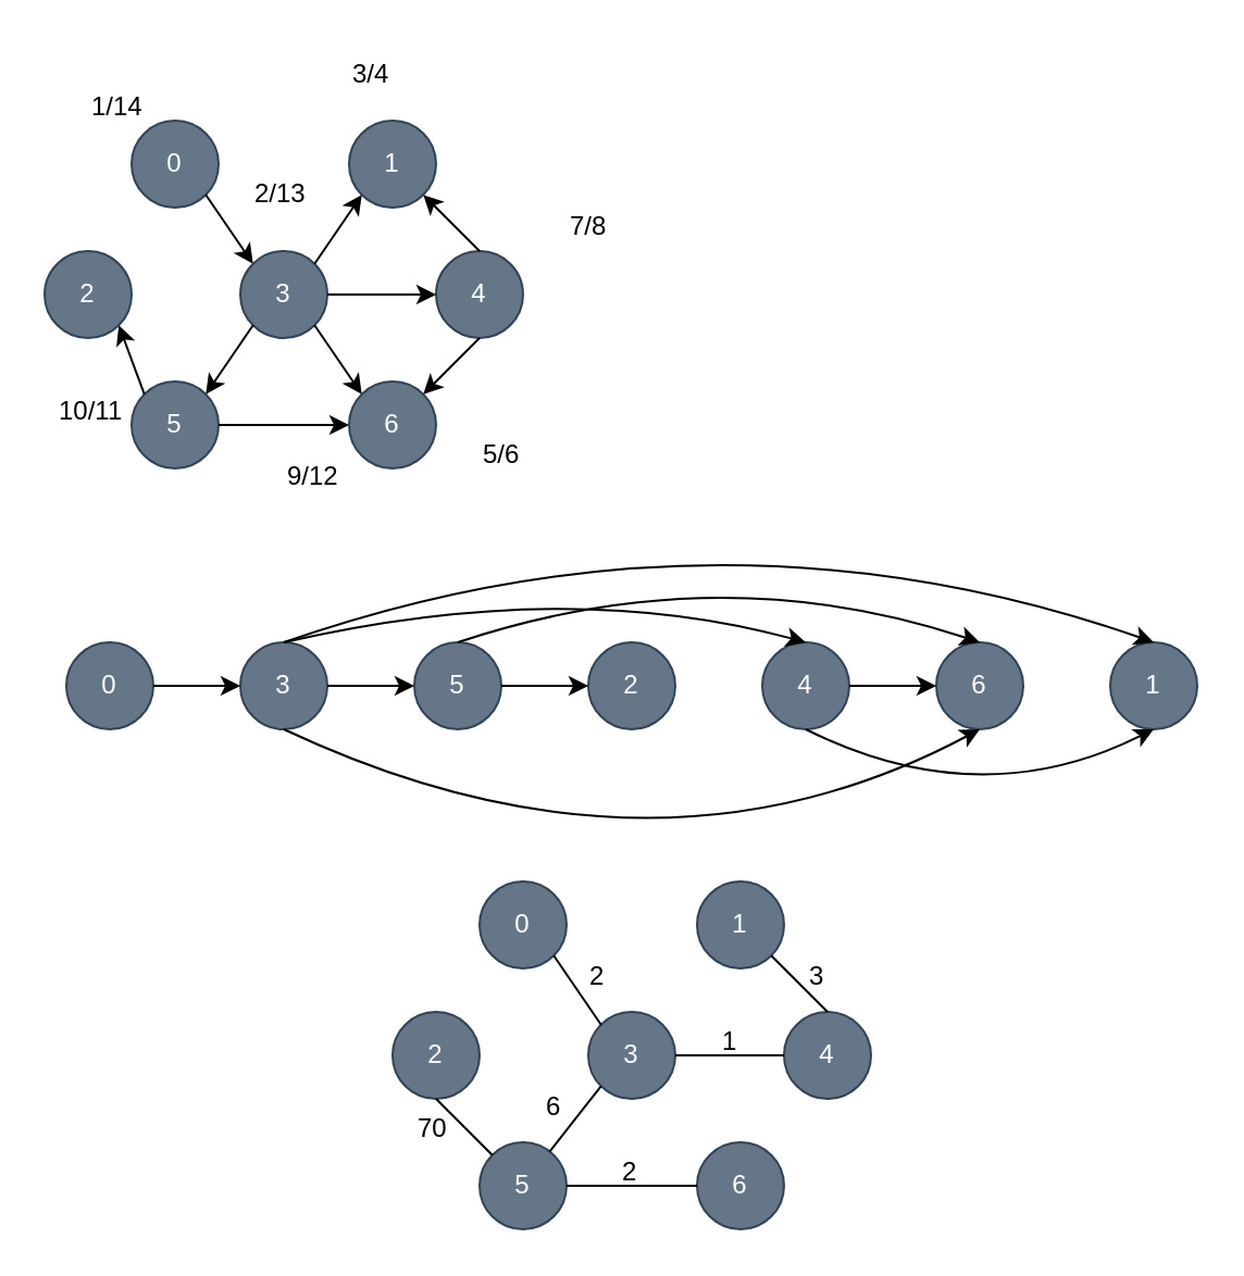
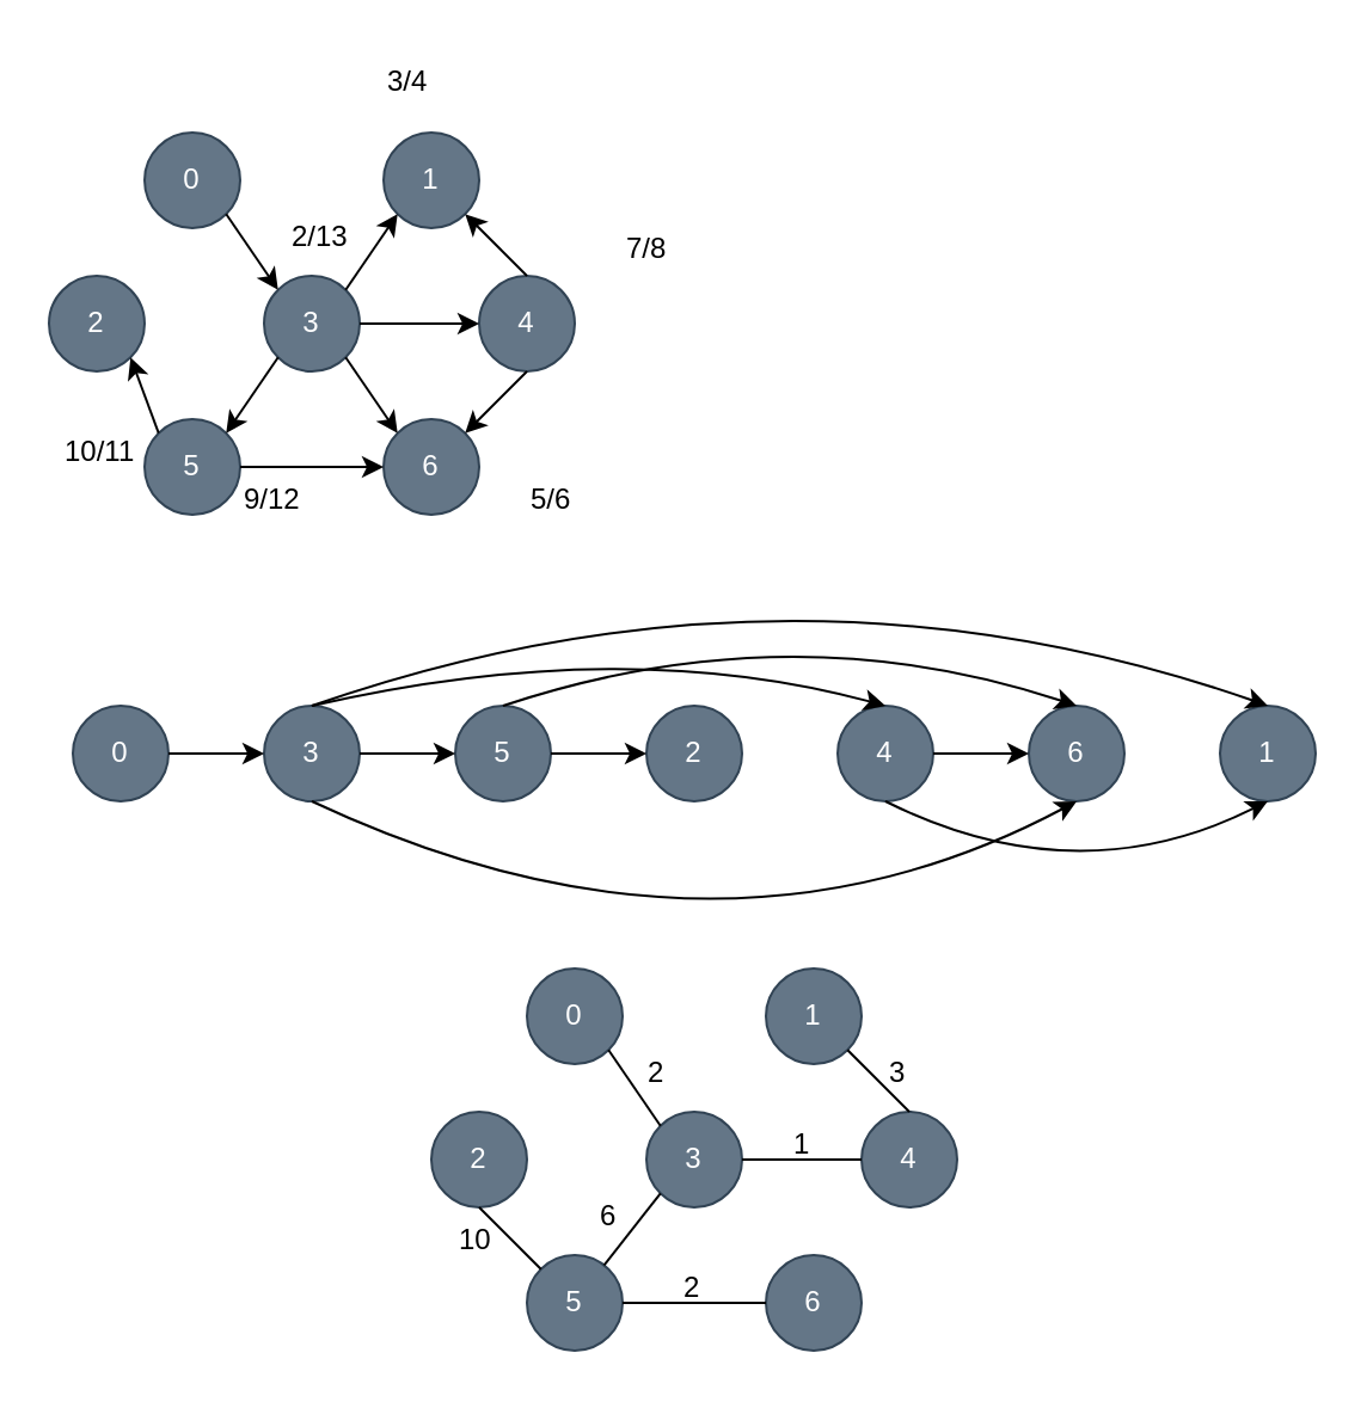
  <mxCell id="0" />
  <mxCell id="1" parent="0" />
  <mxCell id="2" value="0" style="ellipse;whiteSpace=wrap;html=1;fillColor=#647687;strokeColor=#314354;fontColor=#ffffff;" parent="1" vertex="1"><mxGeometry x="60" y="55" width="40" height="40" as="geometry" /></mxCell>
  <mxCell id="3" value="1" style="ellipse;whiteSpace=wrap;html=1;fillColor=#647687;strokeColor=#314354;fontColor=#ffffff;" parent="1" vertex="1"><mxGeometry x="160" y="55" width="40" height="40" as="geometry" /></mxCell>
  <mxCell id="4" value="6" style="ellipse;whiteSpace=wrap;html=1;fillColor=#647687;strokeColor=#314354;fontColor=#ffffff;" parent="1" vertex="1"><mxGeometry x="160" y="175" width="40" height="40" as="geometry" /></mxCell>
  <mxCell id="5" value="5" style="ellipse;whiteSpace=wrap;html=1;fillColor=#647687;strokeColor=#314354;fontColor=#ffffff;" parent="1" vertex="1"><mxGeometry x="60" y="175" width="40" height="40" as="geometry" /></mxCell>
  <mxCell id="6" value="2" style="ellipse;whiteSpace=wrap;html=1;fillColor=#647687;strokeColor=#314354;fontColor=#ffffff;" parent="1" vertex="1"><mxGeometry x="20" y="115" width="40" height="40" as="geometry" /></mxCell>
  <mxCell id="7" value="3" style="ellipse;whiteSpace=wrap;html=1;fillColor=#647687;strokeColor=#314354;fontColor=#ffffff;" parent="1" vertex="1"><mxGeometry x="110" y="115" width="40" height="40" as="geometry" /></mxCell>
  <mxCell id="8" value="4" style="ellipse;whiteSpace=wrap;html=1;fillColor=#647687;strokeColor=#314354;fontColor=#ffffff;" parent="1" vertex="1"><mxGeometry x="200" y="115" width="40" height="40" as="geometry" /></mxCell>
  <mxCell id="9" value="" style="endArrow=classic;html=1;rounded=0;exitX=1;exitY=1;exitDx=0;exitDy=0;entryX=0;entryY=0;entryDx=0;entryDy=0;" parent="1" source="2" target="7" edge="1"><mxGeometry width="50" height="50" relative="1" as="geometry"><mxPoint x="250" y="165" as="sourcePoint" /><mxPoint x="300" y="115" as="targetPoint" /></mxGeometry></mxCell>
  <mxCell id="10" value="" style="endArrow=classic;html=1;rounded=0;exitX=1;exitY=0;exitDx=0;exitDy=0;entryX=0;entryY=1;entryDx=0;entryDy=0;" parent="1" source="7" target="3" edge="1"><mxGeometry width="50" height="50" relative="1" as="geometry"><mxPoint x="250" y="165" as="sourcePoint" /><mxPoint x="300" y="115" as="targetPoint" /></mxGeometry></mxCell>
  <mxCell id="11" value="" style="endArrow=classic;html=1;rounded=0;exitX=0.5;exitY=0;exitDx=0;exitDy=0;entryX=1;entryY=1;entryDx=0;entryDy=0;" parent="1" source="8" target="3" edge="1"><mxGeometry width="50" height="50" relative="1" as="geometry"><mxPoint x="250" y="165" as="sourcePoint" /><mxPoint x="300" y="115" as="targetPoint" /></mxGeometry></mxCell>
  <mxCell id="12" value="" style="endArrow=classic;html=1;rounded=0;exitX=1;exitY=0.5;exitDx=0;exitDy=0;entryX=0;entryY=0.5;entryDx=0;entryDy=0;" parent="1" source="7" target="8" edge="1"><mxGeometry width="50" height="50" relative="1" as="geometry"><mxPoint x="250" y="165" as="sourcePoint" /><mxPoint x="300" y="115" as="targetPoint" /></mxGeometry></mxCell>
  <mxCell id="13" value="" style="endArrow=classic;html=1;rounded=0;exitX=0.5;exitY=1;exitDx=0;exitDy=0;entryX=1;entryY=0;entryDx=0;entryDy=0;" parent="1" source="8" target="4" edge="1"><mxGeometry width="50" height="50" relative="1" as="geometry"><mxPoint x="250" y="165" as="sourcePoint" /><mxPoint x="300" y="115" as="targetPoint" /></mxGeometry></mxCell>
  <mxCell id="14" value="" style="endArrow=classic;html=1;rounded=0;exitX=1;exitY=1;exitDx=0;exitDy=0;entryX=0;entryY=0;entryDx=0;entryDy=0;" parent="1" source="7" target="4" edge="1"><mxGeometry width="50" height="50" relative="1" as="geometry"><mxPoint x="250" y="165" as="sourcePoint" /><mxPoint x="300" y="115" as="targetPoint" /></mxGeometry></mxCell>
  <mxCell id="15" value="" style="endArrow=classic;html=1;rounded=0;exitX=0;exitY=1;exitDx=0;exitDy=0;entryX=1;entryY=0;entryDx=0;entryDy=0;" parent="1" source="7" target="5" edge="1"><mxGeometry width="50" height="50" relative="1" as="geometry"><mxPoint x="250" y="165" as="sourcePoint" /><mxPoint x="300" y="115" as="targetPoint" /></mxGeometry></mxCell>
  <mxCell id="16" value="" style="endArrow=classic;html=1;rounded=0;exitX=1;exitY=0.5;exitDx=0;exitDy=0;entryX=0;entryY=0.5;entryDx=0;entryDy=0;" parent="1" source="5" target="4" edge="1"><mxGeometry width="50" height="50" relative="1" as="geometry"><mxPoint x="250" y="165" as="sourcePoint" /><mxPoint x="300" y="115" as="targetPoint" /></mxGeometry></mxCell>
  <mxCell id="17" value="" style="endArrow=classic;html=1;rounded=0;exitX=0;exitY=0;exitDx=0;exitDy=0;entryX=1;entryY=1;entryDx=0;entryDy=0;" parent="1" source="5" target="6" edge="1"><mxGeometry width="50" height="50" relative="1" as="geometry"><mxPoint x="250" y="165" as="sourcePoint" /><mxPoint x="300" y="115" as="targetPoint" /></mxGeometry></mxCell>
- <mxCell id="18" value="&lt;div style=&quot;text-align: center;&quot;&gt;&lt;span style=&quot;background-color: initial;&quot;&gt;1/14&lt;/span&gt;&lt;/div&gt;" style="text;whiteSpace=wrap;html=1;" vertex="1" parent="1"><mxGeometry x="40" y="35" width="20" height="20" as="geometry" /></mxCell>
- <mxCell id="19" value="&lt;div style=&quot;text-align: center;&quot;&gt;&lt;span style=&quot;background-color: initial;&quot;&gt;2/13&lt;/span&gt;&lt;/div&gt;" style="text;whiteSpace=wrap;html=1;" vertex="1" parent="1"><mxGeometry x="115" y="75" width="20" height="20" as="geometry" /></mxCell>
+ <mxCell id="19" value="&lt;div style=&quot;text-align: center;&quot;&gt;&lt;span style=&quot;background-color: initial;&quot;&gt;2/13&lt;/span&gt;&lt;/div&gt;" style="text;whiteSpace=wrap;html=1;" vertex="1" parent="1"><mxGeometry x="120" y="85" width="20" height="20" as="geometry" /></mxCell>
  <mxCell id="20" value="&lt;div style=&quot;text-align: center;&quot;&gt;&lt;span style=&quot;background-color: initial;&quot;&gt;3/4&lt;/span&gt;&lt;/div&gt;" style="text;whiteSpace=wrap;html=1;" vertex="1" parent="1"><mxGeometry x="160" y="20" width="20" height="20" as="geometry" /></mxCell>
  <mxCell id="21" value="&lt;div style=&quot;text-align: center;&quot;&gt;&lt;span style=&quot;background-color: initial;&quot;&gt;5/6&lt;/span&gt;&lt;/div&gt;" style="text;whiteSpace=wrap;html=1;" vertex="1" parent="1"><mxGeometry x="220" y="195" width="20" height="20" as="geometry" /></mxCell>
  <mxCell id="22" value="&lt;div style=&quot;text-align: center;&quot;&gt;&lt;span style=&quot;background-color: initial;&quot;&gt;7/8&lt;/span&gt;&lt;/div&gt;" style="text;whiteSpace=wrap;html=1;" vertex="1" parent="1"><mxGeometry x="260" y="90" width="20" height="20" as="geometry" /></mxCell>
- <mxCell id="23" value="&lt;div style=&quot;text-align: center;&quot;&gt;&lt;span style=&quot;background-color: initial;&quot;&gt;9/12&lt;/span&gt;&lt;/div&gt;" style="text;whiteSpace=wrap;html=1;" vertex="1" parent="1"><mxGeometry x="130" y="205" width="20" height="20" as="geometry" /></mxCell>
+ <mxCell id="23" value="&lt;div style=&quot;text-align: center;&quot;&gt;&lt;span style=&quot;background-color: initial;&quot;&gt;9/12&lt;/span&gt;&lt;/div&gt;" style="text;whiteSpace=wrap;html=1;" vertex="1" parent="1"><mxGeometry x="100" y="195" width="20" height="20" as="geometry" /></mxCell>
  <mxCell id="24" value="&lt;div style=&quot;text-align: center;&quot;&gt;&lt;span style=&quot;background-color: initial;&quot;&gt;10/11&lt;/span&gt;&lt;/div&gt;" style="text;whiteSpace=wrap;html=1;" vertex="1" parent="1"><mxGeometry x="25" y="175" width="20" height="20" as="geometry" /></mxCell>
  <mxCell id="25" value="0" style="ellipse;whiteSpace=wrap;html=1;fillColor=#647687;strokeColor=#314354;fontColor=#ffffff;" vertex="1" parent="1"><mxGeometry x="30" y="295" width="40" height="40" as="geometry" /></mxCell>
  <mxCell id="26" value="3" style="ellipse;whiteSpace=wrap;html=1;fillColor=#647687;strokeColor=#314354;fontColor=#ffffff;" vertex="1" parent="1"><mxGeometry x="110" y="295" width="40" height="40" as="geometry" /></mxCell>
  <mxCell id="27" value="5" style="ellipse;whiteSpace=wrap;html=1;fillColor=#647687;strokeColor=#314354;fontColor=#ffffff;" vertex="1" parent="1"><mxGeometry x="190" y="295" width="40" height="40" as="geometry" /></mxCell>
  <mxCell id="28" value="2" style="ellipse;whiteSpace=wrap;html=1;fillColor=#647687;strokeColor=#314354;fontColor=#ffffff;" vertex="1" parent="1"><mxGeometry x="270" y="295" width="40" height="40" as="geometry" /></mxCell>
  <mxCell id="29" value="4" style="ellipse;whiteSpace=wrap;html=1;fillColor=#647687;strokeColor=#314354;fontColor=#ffffff;" vertex="1" parent="1"><mxGeometry x="350" y="295" width="40" height="40" as="geometry" /></mxCell>
  <mxCell id="30" value="6" style="ellipse;whiteSpace=wrap;html=1;fillColor=#647687;strokeColor=#314354;fontColor=#ffffff;" vertex="1" parent="1"><mxGeometry x="430" y="295" width="40" height="40" as="geometry" /></mxCell>
  <mxCell id="31" value="1" style="ellipse;whiteSpace=wrap;html=1;fillColor=#647687;strokeColor=#314354;fontColor=#ffffff;" vertex="1" parent="1"><mxGeometry x="510" y="295" width="40" height="40" as="geometry" /></mxCell>
  <mxCell id="32" value="" style="endArrow=classic;html=1;rounded=0;exitX=1;exitY=0.5;exitDx=0;exitDy=0;entryX=0;entryY=0.5;entryDx=0;entryDy=0;" edge="1" parent="1" source="25" target="26"><mxGeometry width="50" height="50" relative="1" as="geometry"><mxPoint x="260" y="225" as="sourcePoint" /><mxPoint x="310" y="175" as="targetPoint" /></mxGeometry></mxCell>
  <mxCell id="33" value="" style="endArrow=classic;html=1;rounded=0;exitX=1;exitY=0.5;exitDx=0;exitDy=0;entryX=0;entryY=0.5;entryDx=0;entryDy=0;" edge="1" parent="1" source="26" target="27"><mxGeometry width="50" height="50" relative="1" as="geometry"><mxPoint x="190" y="275" as="sourcePoint" /><mxPoint x="240" y="225" as="targetPoint" /></mxGeometry></mxCell>
  <mxCell id="34" value="" style="endArrow=classic;html=1;rounded=0;exitX=1;exitY=0.5;exitDx=0;exitDy=0;entryX=0;entryY=0.5;entryDx=0;entryDy=0;" edge="1" parent="1" source="27" target="28"><mxGeometry width="50" height="50" relative="1" as="geometry"><mxPoint x="190" y="275" as="sourcePoint" /><mxPoint x="240" y="225" as="targetPoint" /></mxGeometry></mxCell>
  <mxCell id="35" value="" style="endArrow=classic;html=1;rounded=0;exitX=1;exitY=0.5;exitDx=0;exitDy=0;entryX=0;entryY=0.5;entryDx=0;entryDy=0;" edge="1" parent="1" source="29" target="30"><mxGeometry width="50" height="50" relative="1" as="geometry"><mxPoint x="310" y="275" as="sourcePoint" /><mxPoint x="360" y="225" as="targetPoint" /></mxGeometry></mxCell>
  <mxCell id="36" value="" style="endArrow=classic;html=1;rounded=0;exitX=0.5;exitY=0;exitDx=0;exitDy=0;curved=1;entryX=0.5;entryY=0;entryDx=0;entryDy=0;" edge="1" parent="1" source="26" target="31"><mxGeometry width="50" height="50" relative="1" as="geometry"><mxPoint x="300" y="195" as="sourcePoint" /><mxPoint x="350" y="145" as="targetPoint" /><Array as="points"><mxPoint x="330" y="225" /></Array></mxGeometry></mxCell>
  <mxCell id="37" value="" style="endArrow=classic;html=1;rounded=0;exitX=0.5;exitY=1;exitDx=0;exitDy=0;curved=1;entryX=0.5;entryY=1;entryDx=0;entryDy=0;" edge="1" parent="1" source="26" target="30"><mxGeometry width="50" height="50" relative="1" as="geometry"><mxPoint x="310" y="215" as="sourcePoint" /><mxPoint x="360" y="165" as="targetPoint" /><Array as="points"><mxPoint x="300" y="415" /></Array></mxGeometry></mxCell>
  <mxCell id="38" value="" style="endArrow=classic;html=1;rounded=0;exitX=0.5;exitY=0;exitDx=0;exitDy=0;entryX=0.5;entryY=0;entryDx=0;entryDy=0;curved=1;" edge="1" parent="1" source="26" target="29"><mxGeometry width="50" height="50" relative="1" as="geometry"><mxPoint x="220" y="235" as="sourcePoint" /><mxPoint x="270" y="185" as="targetPoint" /><Array as="points"><mxPoint x="260" y="265" /></Array></mxGeometry></mxCell>
  <mxCell id="39" value="" style="endArrow=classic;html=1;rounded=0;exitX=0.5;exitY=1;exitDx=0;exitDy=0;entryX=0.5;entryY=1;entryDx=0;entryDy=0;curved=1;" edge="1" parent="1" source="29" target="31"><mxGeometry width="50" height="50" relative="1" as="geometry"><mxPoint x="330" y="235" as="sourcePoint" /><mxPoint x="380" y="185" as="targetPoint" /><Array as="points"><mxPoint x="450" y="375" /></Array></mxGeometry></mxCell>
  <mxCell id="40" value="" style="endArrow=classic;html=1;rounded=0;exitX=0.5;exitY=0;exitDx=0;exitDy=0;entryX=0.5;entryY=0;entryDx=0;entryDy=0;curved=1;" edge="1" parent="1" source="27" target="30"><mxGeometry width="50" height="50" relative="1" as="geometry"><mxPoint x="270" y="225" as="sourcePoint" /><mxPoint x="320" y="175" as="targetPoint" /><Array as="points"><mxPoint x="330" y="255" /></Array></mxGeometry></mxCell>
  <mxCell id="41" value="0" style="ellipse;whiteSpace=wrap;html=1;fillColor=#647687;fontColor=#ffffff;strokeColor=#314354;" vertex="1" parent="1"><mxGeometry x="220" y="405" width="40" height="40" as="geometry" /></mxCell>
  <mxCell id="42" value="1" style="ellipse;whiteSpace=wrap;html=1;fillColor=#647687;fontColor=#ffffff;strokeColor=#314354;" vertex="1" parent="1"><mxGeometry x="320" y="405" width="40" height="40" as="geometry" /></mxCell>
  <mxCell id="43" value="6" style="ellipse;whiteSpace=wrap;html=1;fillColor=#647687;fontColor=#ffffff;strokeColor=#314354;" vertex="1" parent="1"><mxGeometry x="320" y="525" width="40" height="40" as="geometry" /></mxCell>
  <mxCell id="44" value="5" style="ellipse;whiteSpace=wrap;html=1;fillColor=#647687;fontColor=#ffffff;strokeColor=#314354;" vertex="1" parent="1"><mxGeometry x="220" y="525" width="40" height="40" as="geometry" /></mxCell>
  <mxCell id="45" value="2" style="ellipse;whiteSpace=wrap;html=1;fillColor=#647687;fontColor=#ffffff;strokeColor=#314354;" vertex="1" parent="1"><mxGeometry x="180" y="465" width="40" height="40" as="geometry" /></mxCell>
  <mxCell id="46" value="3" style="ellipse;whiteSpace=wrap;html=1;fillColor=#647687;fontColor=#ffffff;strokeColor=#314354;" vertex="1" parent="1"><mxGeometry x="270" y="465" width="40" height="40" as="geometry" /></mxCell>
  <mxCell id="47" value="4" style="ellipse;whiteSpace=wrap;html=1;fillColor=#647687;fontColor=#ffffff;strokeColor=#314354;" vertex="1" parent="1"><mxGeometry x="360" y="465" width="40" height="40" as="geometry" /></mxCell>
  <mxCell id="48" value="&lt;div style=&quot;text-align: center;&quot;&gt;&lt;br&gt;&lt;/div&gt;" style="text;whiteSpace=wrap;html=1;" vertex="1" parent="1"><mxGeometry x="280" y="435" width="20" height="20" as="geometry" /></mxCell>
  <mxCell id="49" value="" style="endArrow=none;html=1;rounded=0;entryX=0;entryY=0.5;entryDx=0;entryDy=0;exitX=1;exitY=0.5;exitDx=0;exitDy=0;" edge="1" parent="1" source="46" target="47"><mxGeometry width="50" height="50" relative="1" as="geometry"><mxPoint x="260" y="365" as="sourcePoint" /><mxPoint x="310" y="315" as="targetPoint" /></mxGeometry></mxCell>
  <mxCell id="50" value="&lt;div&gt;1&lt;/div&gt;" style="text;whiteSpace=wrap;html=1;" vertex="1" parent="1"><mxGeometry x="330" y="465" width="30" height="20" as="geometry" /></mxCell>
  <mxCell id="51" value="" style="endArrow=none;html=1;rounded=0;exitX=1;exitY=0.5;exitDx=0;exitDy=0;entryX=0;entryY=0.5;entryDx=0;entryDy=0;" edge="1" parent="1" source="44" target="43"><mxGeometry width="50" height="50" relative="1" as="geometry"><mxPoint x="280" y="575" as="sourcePoint" /><mxPoint x="330" y="525" as="targetPoint" /></mxGeometry></mxCell>
  <mxCell id="52" value="2" style="text;whiteSpace=wrap;html=1;" vertex="1" parent="1"><mxGeometry x="284" y="525" width="30" height="20" as="geometry" /></mxCell>
  <mxCell id="53" value="" style="endArrow=none;html=1;rounded=0;entryX=1;entryY=1;entryDx=0;entryDy=0;exitX=0;exitY=0;exitDx=0;exitDy=0;" edge="1" parent="1" source="46" target="41"><mxGeometry width="50" height="50" relative="1" as="geometry"><mxPoint x="270" y="545" as="sourcePoint" /><mxPoint x="320" y="495" as="targetPoint" /></mxGeometry></mxCell>
  <mxCell id="54" value="2" style="text;whiteSpace=wrap;html=1;" vertex="1" parent="1"><mxGeometry x="269" y="435" width="30" height="20" as="geometry" /></mxCell>
  <mxCell id="55" value="" style="endArrow=none;html=1;rounded=0;entryX=1;entryY=1;entryDx=0;entryDy=0;exitX=0.5;exitY=0;exitDx=0;exitDy=0;" edge="1" parent="1" source="47" target="42"><mxGeometry width="50" height="50" relative="1" as="geometry"><mxPoint x="280" y="485" as="sourcePoint" /><mxPoint x="330" y="435" as="targetPoint" /></mxGeometry></mxCell>
  <mxCell id="56" value="3" style="text;whiteSpace=wrap;html=1;" vertex="1" parent="1"><mxGeometry x="370" y="435" width="30" height="20" as="geometry" /></mxCell>
  <mxCell id="57" value="" style="endArrow=none;html=1;rounded=0;entryX=0;entryY=1;entryDx=0;entryDy=0;" edge="1" parent="1" source="44" target="46"><mxGeometry width="50" height="50" relative="1" as="geometry"><mxPoint x="190" y="355" as="sourcePoint" /><mxPoint x="240" y="305" as="targetPoint" /></mxGeometry></mxCell>
  <mxCell id="58" value="6" style="text;whiteSpace=wrap;html=1;" vertex="1" parent="1"><mxGeometry x="249" y="495" width="11" height="20" as="geometry" /></mxCell>
  <mxCell id="59" value="" style="endArrow=none;html=1;rounded=0;entryX=0.5;entryY=1;entryDx=0;entryDy=0;exitX=0;exitY=0;exitDx=0;exitDy=0;" edge="1" parent="1" source="44" target="45"><mxGeometry width="50" height="50" relative="1" as="geometry"><mxPoint x="260" y="465" as="sourcePoint" /><mxPoint x="310" y="415" as="targetPoint" /></mxGeometry></mxCell>
- <mxCell id="60" value="70" style="text;whiteSpace=wrap;html=1;" vertex="1" parent="1"><mxGeometry x="190" y="505" width="20" height="10" as="geometry" /></mxCell>
+ <mxCell id="60" value="10" style="text;whiteSpace=wrap;html=1;" vertex="1" parent="1"><mxGeometry x="190" y="505" width="20" height="10" as="geometry" /></mxCell>
